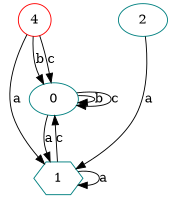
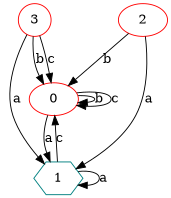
  digraph {
    node [color=red shape=ellipse]
    edge [weigth=0.6]
-   3 [shape=circle label=4]
-   0 [color=teal]
+   3 [shape=circle]
+   0
    1 [color=teal shape=hexagon]
-   2 [color=teal]
+   2
    3 -> 0 [label=b]
    3 -> 0 [label=c]
    3 -> 1 [label=a]
    0 -> 0 [label=b]
    0 -> 0 [label=c]
    0 -> 1 [label=a]
    1 -> 0 [label=c]
    1 -> 1 [label=a]
+   2 -> 0 [label=b]
    2 -> 1 [label=a]
  }
